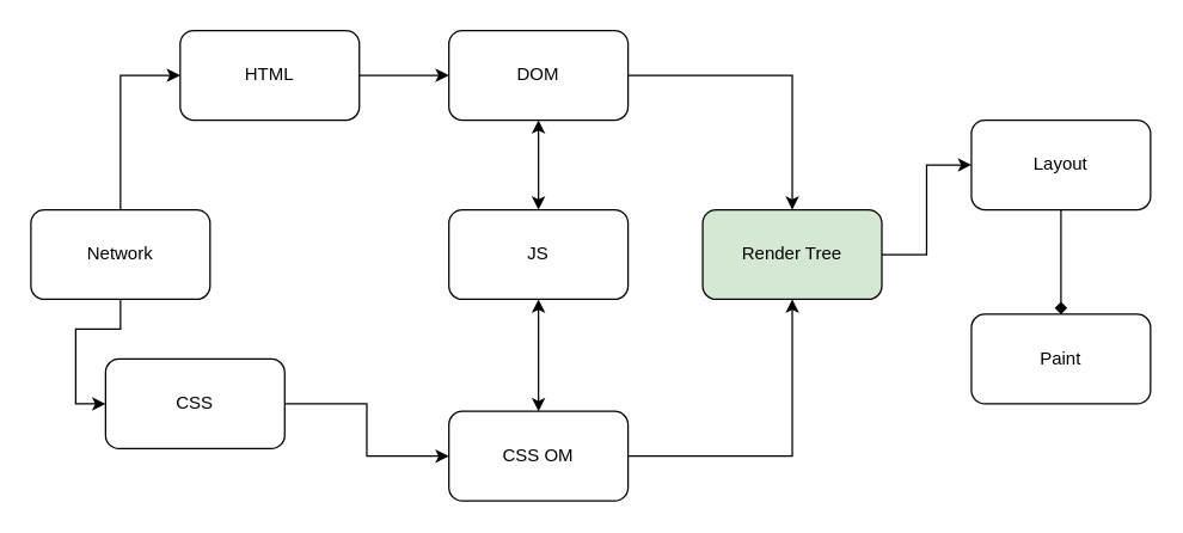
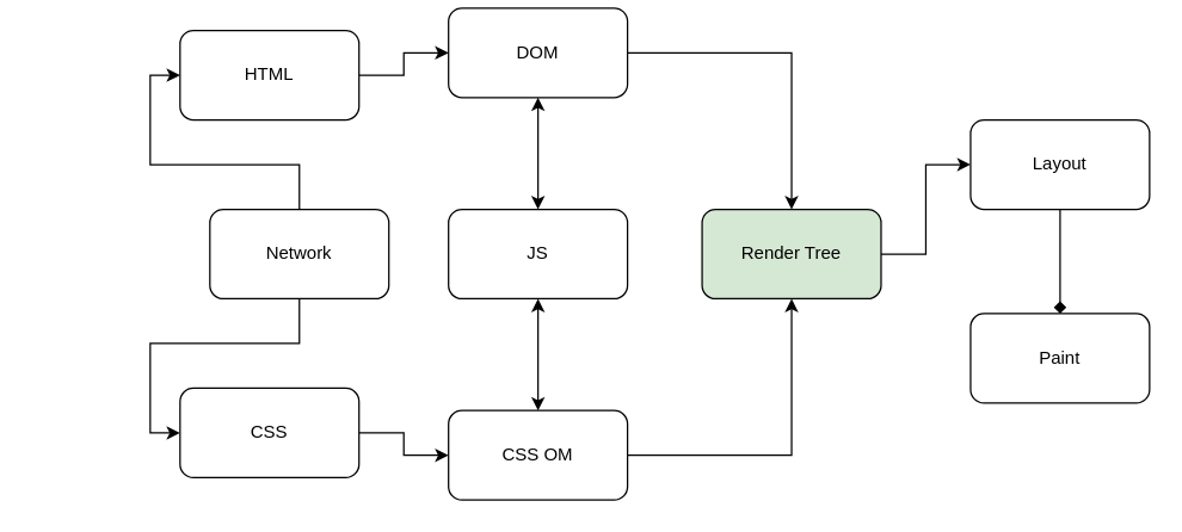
  <mxCell id="0" />
  <mxCell id="1" parent="0" />
  <mxCell id="2" style="edgeStyle=orthogonalEdgeStyle;rounded=0;orthogonalLoop=1;jettySize=auto;html=1;entryX=0;entryY=0.5;entryDx=0;entryDy=0;" edge="1" parent="1" source="3" target="7"><mxGeometry relative="1" as="geometry" /></mxCell>
  <mxCell id="3" value="HTML" style="rounded=1;whiteSpace=wrap;html=1;" vertex="1" parent="1"><mxGeometry x="120" y="20" width="120" height="60" as="geometry" /></mxCell>
  <mxCell id="4" style="edgeStyle=orthogonalEdgeStyle;rounded=0;orthogonalLoop=1;jettySize=auto;html=1;entryX=0;entryY=0.5;entryDx=0;entryDy=0;" edge="1" parent="1" source="5" target="9"><mxGeometry relative="1" as="geometry" /></mxCell>
- <mxCell id="5" value="CSS" style="rounded=1;whiteSpace=wrap;html=1;" vertex="1" parent="1"><mxGeometry x="70" y="240" width="120" height="60" as="geometry" /></mxCell>
+ <mxCell id="5" value="CSS" style="rounded=1;whiteSpace=wrap;html=1;" vertex="1" parent="1"><mxGeometry x="120" y="260" width="120" height="60" as="geometry" /></mxCell>
  <mxCell id="6" style="edgeStyle=orthogonalEdgeStyle;rounded=0;orthogonalLoop=1;jettySize=auto;html=1;" edge="1" parent="1" source="7" target="14"><mxGeometry relative="1" as="geometry" /></mxCell>
- <mxCell id="7" value="DOM" style="rounded=1;whiteSpace=wrap;html=1;" vertex="1" parent="1"><mxGeometry x="300" y="20" width="120" height="60" as="geometry" /></mxCell>
+ <mxCell id="7" value="DOM" style="rounded=1;whiteSpace=wrap;html=1;" vertex="1" parent="1"><mxGeometry x="300" y="5" width="120" height="60" as="geometry" /></mxCell>
  <mxCell id="8" style="edgeStyle=orthogonalEdgeStyle;rounded=0;orthogonalLoop=1;jettySize=auto;html=1;entryX=0.5;entryY=1;entryDx=0;entryDy=0;" edge="1" parent="1" source="9" target="14"><mxGeometry relative="1" as="geometry" /></mxCell>
  <mxCell id="9" value="CSS OM" style="rounded=1;whiteSpace=wrap;html=1;" vertex="1" parent="1"><mxGeometry x="300" y="275" width="120" height="60" as="geometry" /></mxCell>
  <mxCell id="10" value="JS" style="rounded=1;whiteSpace=wrap;html=1;" vertex="1" parent="1"><mxGeometry x="300" y="140" width="120" height="60" as="geometry" /></mxCell>
  <mxCell id="11" value="" style="endArrow=classic;startArrow=classic;html=1;rounded=0;entryX=0.5;entryY=1;entryDx=0;entryDy=0;exitX=0.5;exitY=0;exitDx=0;exitDy=0;" edge="1" parent="1" source="10" target="7"><mxGeometry width="50" height="50" relative="1" as="geometry"><mxPoint x="260" y="440" as="sourcePoint" /><mxPoint x="310" y="390" as="targetPoint" /></mxGeometry></mxCell>
  <mxCell id="12" value="" style="endArrow=classic;startArrow=classic;html=1;rounded=0;entryX=0.5;entryY=1;entryDx=0;entryDy=0;" edge="1" parent="1" source="9" target="10"><mxGeometry width="50" height="50" relative="1" as="geometry"><mxPoint x="490" y="260" as="sourcePoint" /><mxPoint x="490" y="200" as="targetPoint" /></mxGeometry></mxCell>
  <mxCell id="13" style="edgeStyle=orthogonalEdgeStyle;rounded=0;orthogonalLoop=1;jettySize=auto;html=1;entryX=0;entryY=0.5;entryDx=0;entryDy=0;" edge="1" parent="1" source="14" target="19"><mxGeometry relative="1" as="geometry" /></mxCell>
  <mxCell id="14" value="Render Tree" style="rounded=1;whiteSpace=wrap;html=1;fillColor=#d5e8d4;" vertex="1" parent="1"><mxGeometry x="470" y="140" width="120" height="60" as="geometry" /></mxCell>
  <mxCell id="15" style="edgeStyle=orthogonalEdgeStyle;rounded=0;orthogonalLoop=1;jettySize=auto;html=1;entryX=0;entryY=0.5;entryDx=0;entryDy=0;" edge="1" parent="1" source="17" target="3"><mxGeometry relative="1" as="geometry" /></mxCell>
  <mxCell id="16" style="edgeStyle=orthogonalEdgeStyle;rounded=0;orthogonalLoop=1;jettySize=auto;html=1;entryX=0;entryY=0.5;entryDx=0;entryDy=0;" edge="1" parent="1" source="17" target="5"><mxGeometry relative="1" as="geometry" /></mxCell>
- <mxCell id="17" value="Network" style="rounded=1;whiteSpace=wrap;html=1;" vertex="1" parent="1"><mxGeometry x="20" y="140" width="120" height="60" as="geometry" /></mxCell>
+ <mxCell id="17" value="Network" style="rounded=1;whiteSpace=wrap;html=1;" vertex="1" parent="1"><mxGeometry x="140" y="140" width="120" height="60" as="geometry" /></mxCell>
  <mxCell id="18" style="edgeStyle=orthogonalEdgeStyle;rounded=0;orthogonalLoop=1;jettySize=auto;html=1;entryX=0.5;entryY=0;entryDx=0;entryDy=0;endArrow=diamond;" edge="1" parent="1" source="19" target="20"><mxGeometry relative="1" as="geometry" /></mxCell>
  <mxCell id="19" value="Layout" style="rounded=1;whiteSpace=wrap;html=1;" vertex="1" parent="1"><mxGeometry x="650" y="80" width="120" height="60" as="geometry" /></mxCell>
  <mxCell id="20" value="Paint" style="rounded=1;whiteSpace=wrap;html=1;" vertex="1" parent="1"><mxGeometry x="650" y="210" width="120" height="60" as="geometry" /></mxCell>
